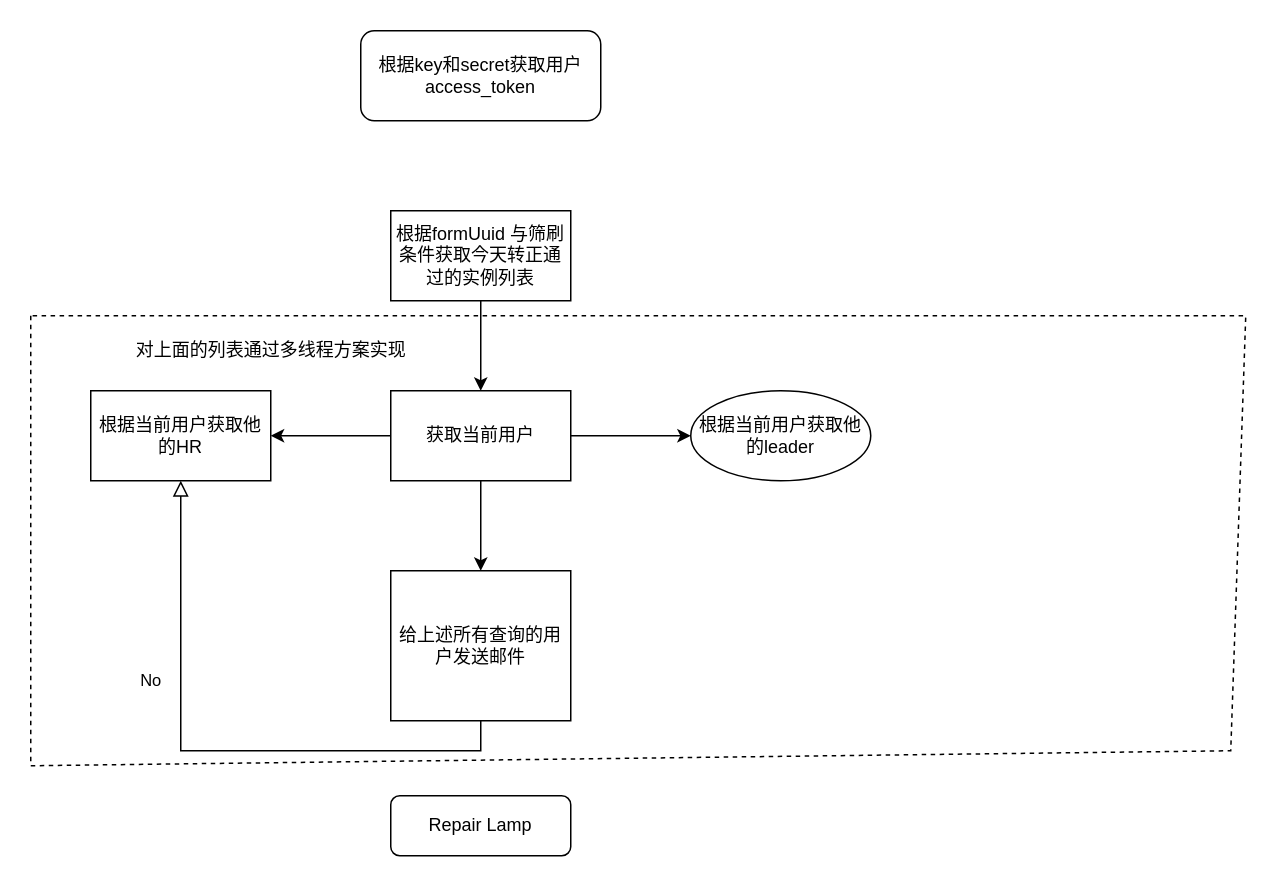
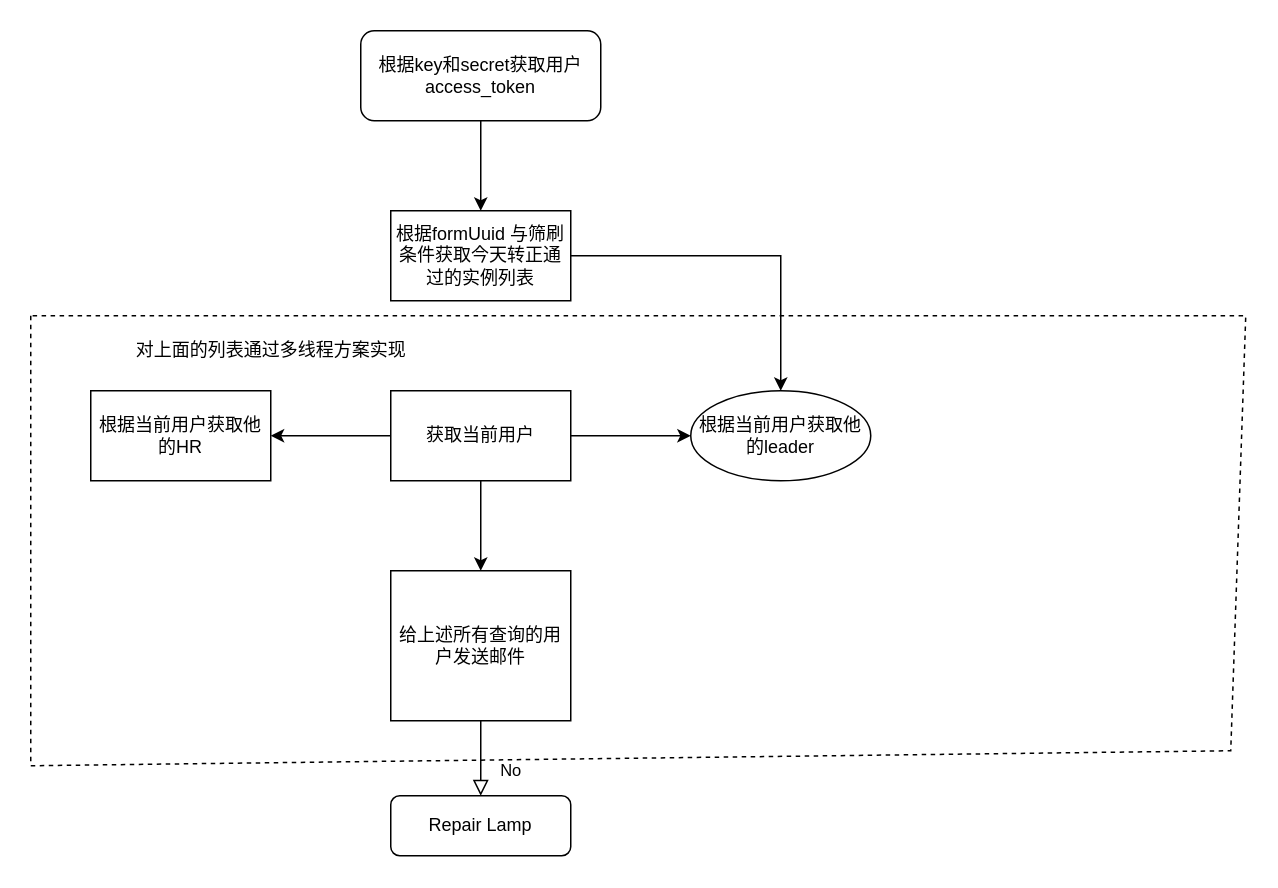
  <mxCell id="0" />
  <mxCell id="1" parent="0" />
+ <mxCell id="2" style="edgeStyle=orthogonalEdgeStyle;rounded=0;orthogonalLoop=1;jettySize=auto;html=1;" edge="1" parent="1" source="3" target="7"><mxGeometry relative="1" as="geometry" /></mxCell>
  <mxCell id="3" value="根据key和secret获取用户access_token" style="rounded=1;whiteSpace=wrap;html=1;fontSize=12;glass=0;strokeWidth=1;shadow=0;" parent="1" vertex="1"><mxGeometry x="240" y="20" width="160" height="60" as="geometry" /></mxCell>
- <mxCell id="4" value="No" style="rounded=0;html=1;jettySize=auto;orthogonalLoop=1;fontSize=11;endArrow=block;endFill=0;endSize=8;strokeWidth=1;shadow=0;labelBackgroundColor=none;edgeStyle=orthogonalEdgeStyle;exitX=0.5;exitY=1;exitDx=0;exitDy=0;" parent="1" source="14" target="13" edge="1"><mxGeometry x="0.333" y="20" relative="1" as="geometry"><mxPoint as="offset" /><mxPoint x="320" y="470" as="sourcePoint" /></mxGeometry></mxCell>
+ <mxCell id="4" value="No" style="rounded=0;html=1;jettySize=auto;orthogonalLoop=1;fontSize=11;endArrow=block;endFill=0;endSize=8;strokeWidth=1;shadow=0;labelBackgroundColor=none;edgeStyle=orthogonalEdgeStyle;exitX=0.5;exitY=1;exitDx=0;exitDy=0;" parent="1" source="14" target="5" edge="1"><mxGeometry x="0.333" y="20" relative="1" as="geometry"><mxPoint as="offset" /><mxPoint x="320" y="470" as="sourcePoint" /></mxGeometry></mxCell>
  <mxCell id="5" value="Repair Lamp" style="rounded=1;whiteSpace=wrap;html=1;fontSize=12;glass=0;strokeWidth=1;shadow=0;" parent="1" vertex="1"><mxGeometry x="260" y="530" width="120" height="40" as="geometry" /></mxCell>
- <mxCell id="6" value="" style="edgeStyle=orthogonalEdgeStyle;rounded=0;orthogonalLoop=1;jettySize=auto;html=1;" edge="1" parent="1" source="7" target="11"><mxGeometry relative="1" as="geometry" /></mxCell>
+ <mxCell id="6" value="" style="edgeStyle=orthogonalEdgeStyle;rounded=0;orthogonalLoop=1;jettySize=auto;html=1;" edge="1" parent="1" source="7" target="12"><mxGeometry relative="1" as="geometry" /></mxCell>
  <mxCell id="7" value="根据formUuid 与筛刷条件获取今天转正通过的实例列表" style="rounded=0;whiteSpace=wrap;html=1;" vertex="1" parent="1"><mxGeometry x="260" y="140" width="120" height="60" as="geometry" /></mxCell>
  <mxCell id="8" value="" style="edgeStyle=orthogonalEdgeStyle;rounded=0;orthogonalLoop=1;jettySize=auto;html=1;" edge="1" parent="1" source="11" target="12"><mxGeometry relative="1" as="geometry" /></mxCell>
  <mxCell id="9" value="" style="edgeStyle=orthogonalEdgeStyle;rounded=0;orthogonalLoop=1;jettySize=auto;html=1;" edge="1" parent="1" source="11" target="13"><mxGeometry relative="1" as="geometry" /></mxCell>
  <mxCell id="10" value="" style="edgeStyle=orthogonalEdgeStyle;rounded=0;orthogonalLoop=1;jettySize=auto;html=1;" edge="1" parent="1" source="11" target="14"><mxGeometry relative="1" as="geometry" /></mxCell>
  <mxCell id="11" value="获取当前用户" style="whiteSpace=wrap;html=1;rounded=0;" vertex="1" parent="1"><mxGeometry x="260" y="260" width="120" height="60" as="geometry" /></mxCell>
  <mxCell id="12" value="根据当前用户获取他的leader" style="ellipse;whiteSpace=wrap;html=1;" vertex="1" parent="1"><mxGeometry x="460" y="260" width="120" height="60" as="geometry" /></mxCell>
  <mxCell id="13" value="根据当前用户获取他的HR" style="rounded=0;whiteSpace=wrap;html=1;" vertex="1" parent="1"><mxGeometry x="60" y="260" width="120" height="60" as="geometry" /></mxCell>
  <mxCell id="14" value="给上述所有查询的用户发送邮件" style="whiteSpace=wrap;html=1;rounded=0;" vertex="1" parent="1"><mxGeometry x="260" y="380" width="120" height="100" as="geometry" /></mxCell>
  <mxCell id="15" value="" style="endArrow=none;dashed=1;html=1;rounded=0;" edge="1" parent="1"><mxGeometry width="50" height="50" relative="1" as="geometry"><mxPoint x="20" y="210" as="sourcePoint" /><mxPoint x="20" y="210" as="targetPoint" /><Array as="points"><mxPoint x="20" y="510" /><mxPoint x="820" y="500" /><mxPoint x="830" y="210" /></Array></mxGeometry></mxCell>
  <mxCell id="16" value="对上面的列表通过多线程方案实现" style="text;html=1;align=center;verticalAlign=middle;resizable=0;points=[];autosize=1;strokeColor=none;fillColor=none;" vertex="1" parent="1"><mxGeometry x="80" y="218" width="200" height="30" as="geometry" /></mxCell>
